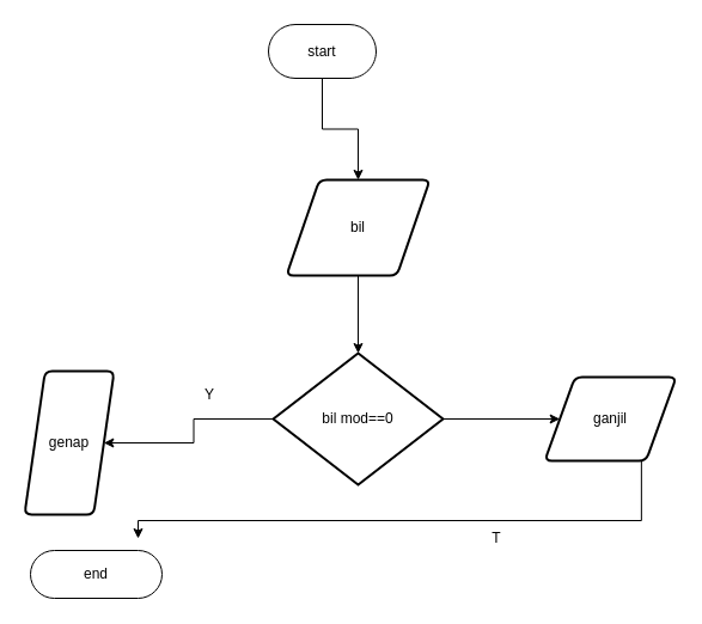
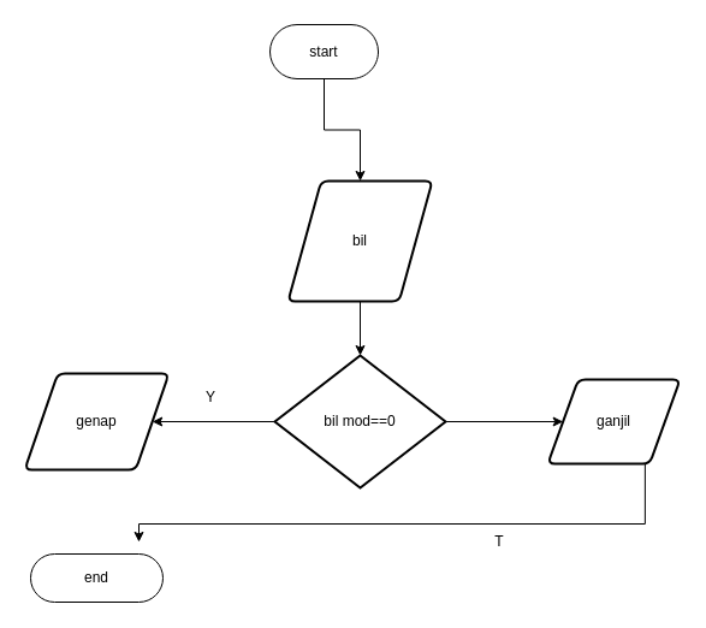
  <mxCell id="0" />
  <mxCell id="1" parent="0" />
  <mxCell id="2" value="" style="edgeStyle=orthogonalEdgeStyle;rounded=0;orthogonalLoop=1;jettySize=auto;html=1;" edge="1" parent="1" source="3" target="5"><mxGeometry relative="1" as="geometry" /></mxCell>
  <mxCell id="3" value="start" style="html=1;dashed=0;whiteSpace=wrap;shape=mxgraph.dfd.start" vertex="1" parent="1"><mxGeometry x="224" y="20" width="90" height="45" as="geometry" /></mxCell>
  <mxCell id="4" value="" style="edgeStyle=orthogonalEdgeStyle;rounded=0;orthogonalLoop=1;jettySize=auto;html=1;" edge="1" parent="1" source="5" target="8"><mxGeometry relative="1" as="geometry" /></mxCell>
- <mxCell id="5" value="bil" style="shape=parallelogram;html=1;strokeWidth=2;perimeter=parallelogramPerimeter;whiteSpace=wrap;rounded=1;arcSize=12;size=0.23;" vertex="1" parent="1"><mxGeometry x="239" y="150" width="120" height="80" as="geometry" /></mxCell>
+ <mxCell id="5" value="bil" style="shape=parallelogram;html=1;strokeWidth=2;perimeter=parallelogramPerimeter;whiteSpace=wrap;rounded=1;arcSize=12;size=0.23;" vertex="1" parent="1"><mxGeometry x="239" y="150" width="120" height="100" as="geometry" /></mxCell>
  <mxCell id="6" value="" style="edgeStyle=orthogonalEdgeStyle;rounded=0;orthogonalLoop=1;jettySize=auto;html=1;" edge="1" parent="1" source="8" target="11"><mxGeometry relative="1" as="geometry" /></mxCell>
  <mxCell id="7" value="" style="edgeStyle=orthogonalEdgeStyle;rounded=0;orthogonalLoop=1;jettySize=auto;html=1;" edge="1" parent="1" source="8" target="10"><mxGeometry relative="1" as="geometry" /></mxCell>
  <mxCell id="8" value="bil mod==0" style="strokeWidth=2;html=1;shape=mxgraph.flowchart.decision;whiteSpace=wrap;" vertex="1" parent="1"><mxGeometry x="228" y="295" width="142" height="110" as="geometry" /></mxCell>
  <mxCell id="9" style="edgeStyle=elbowEdgeStyle;rounded=0;orthogonalLoop=1;jettySize=auto;elbow=vertical;html=1;" edge="1" parent="1"><mxGeometry relative="1" as="geometry"><mxPoint x="115" y="450" as="targetPoint" /><mxPoint x="535.86" y="350" as="sourcePoint" /><Array as="points"><mxPoint x="370.86" y="435" /></Array></mxGeometry></mxCell>
  <mxCell id="10" value="ganjil" style="shape=parallelogram;html=1;strokeWidth=2;perimeter=parallelogramPerimeter;whiteSpace=wrap;rounded=1;arcSize=12;size=0.23;" vertex="1" parent="1"><mxGeometry x="455" y="315" width="110" height="70" as="geometry" /></mxCell>
- <mxCell id="11" value="genap" style="shape=parallelogram;html=1;strokeWidth=2;perimeter=parallelogramPerimeter;whiteSpace=wrap;rounded=1;arcSize=12;size=0.23;" vertex="1" parent="1"><mxGeometry x="20" y="310" width="75" height="120" as="geometry" /></mxCell>
+ <mxCell id="11" value="genap" style="shape=parallelogram;html=1;strokeWidth=2;perimeter=parallelogramPerimeter;whiteSpace=wrap;rounded=1;arcSize=12;size=0.23;" vertex="1" parent="1"><mxGeometry x="20" y="310" width="120" height="80" as="geometry" /></mxCell>
  <mxCell id="12" value="Y" style="text;strokeColor=none;align=center;fillColor=none;html=1;verticalAlign=middle;whiteSpace=wrap;rounded=0;" vertex="1" parent="1"><mxGeometry x="145" y="315" width="60" height="30" as="geometry" /></mxCell>
  <mxCell id="13" value="T" style="text;strokeColor=none;align=center;fillColor=none;html=1;verticalAlign=middle;whiteSpace=wrap;rounded=0;" vertex="1" parent="1"><mxGeometry x="385" y="435" width="60" height="30" as="geometry" /></mxCell>
  <mxCell id="14" value="end" style="html=1;dashed=0;whiteSpace=wrap;shape=mxgraph.dfd.start" vertex="1" parent="1"><mxGeometry x="25" y="460" width="110" height="40" as="geometry" /></mxCell>
